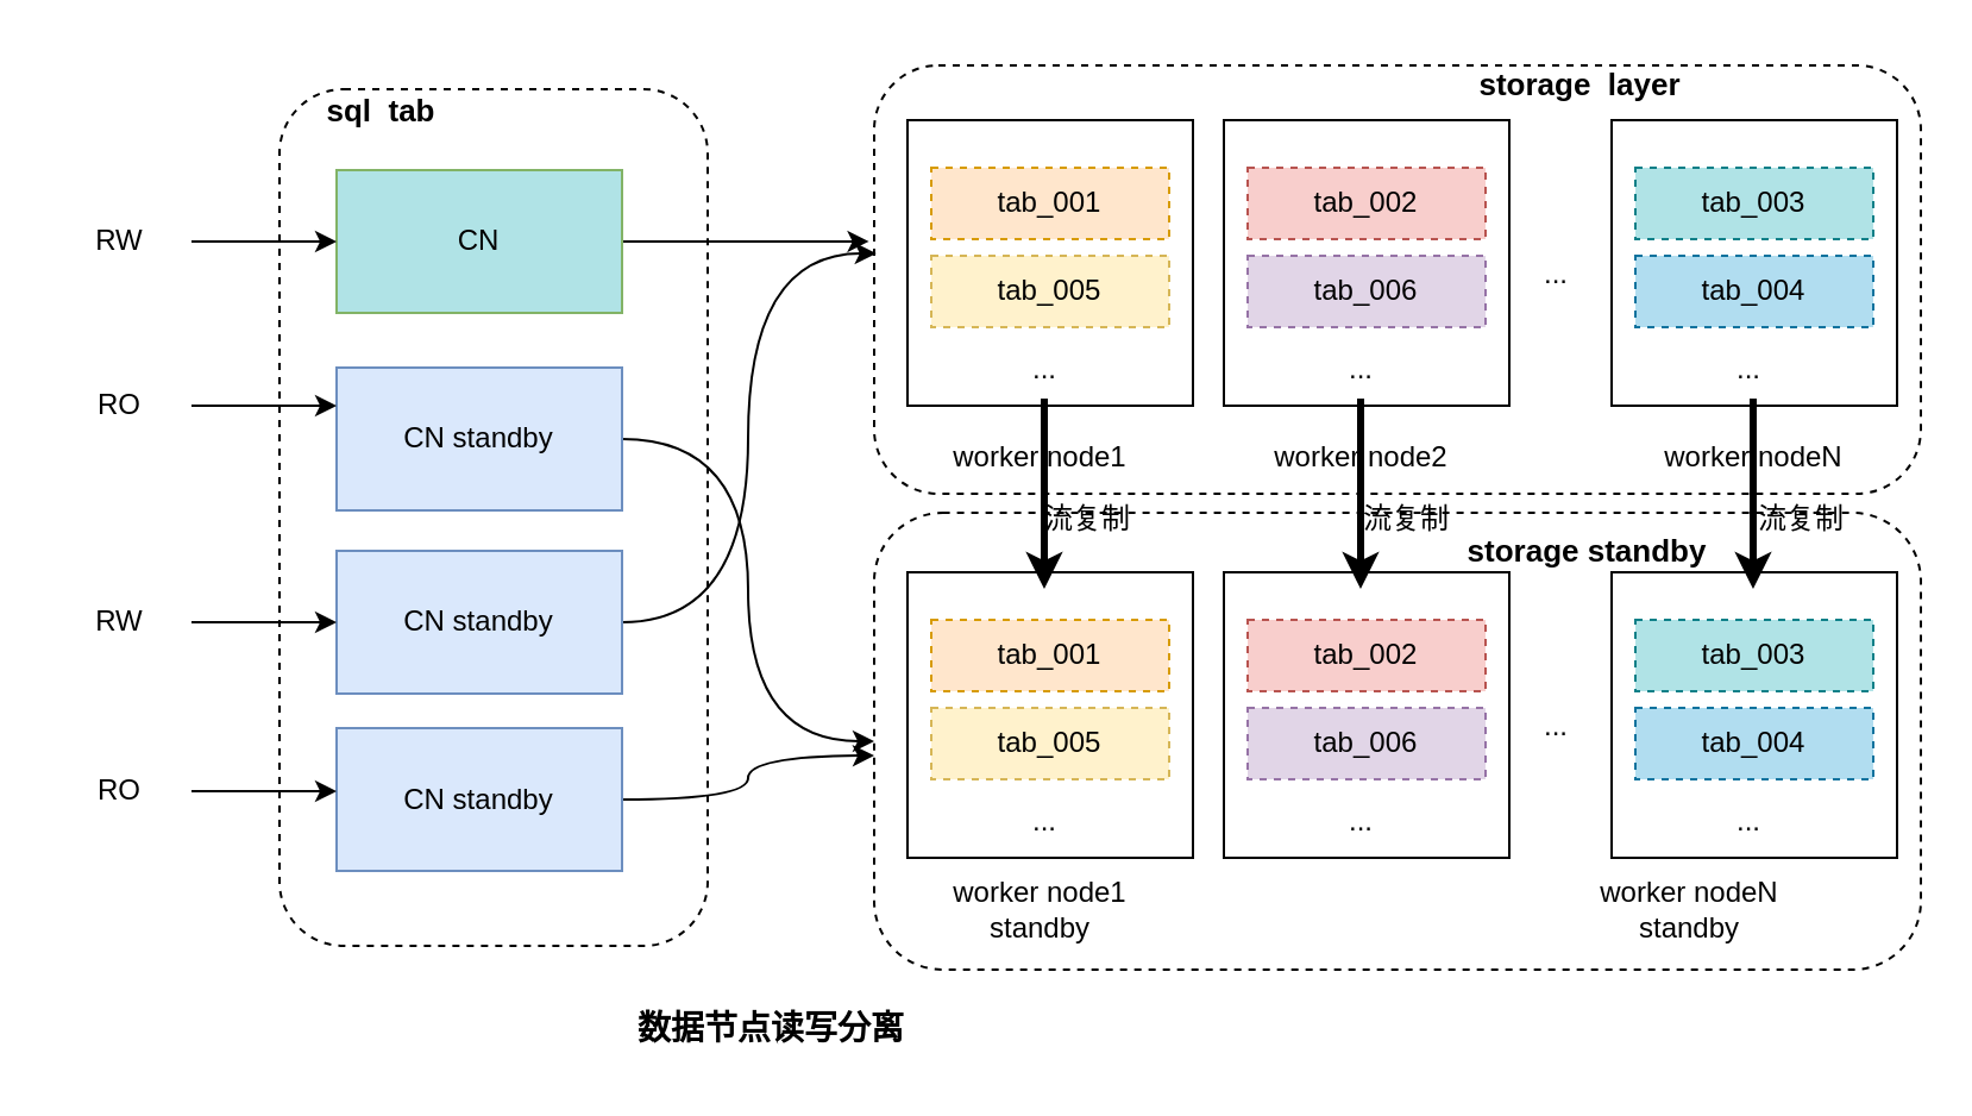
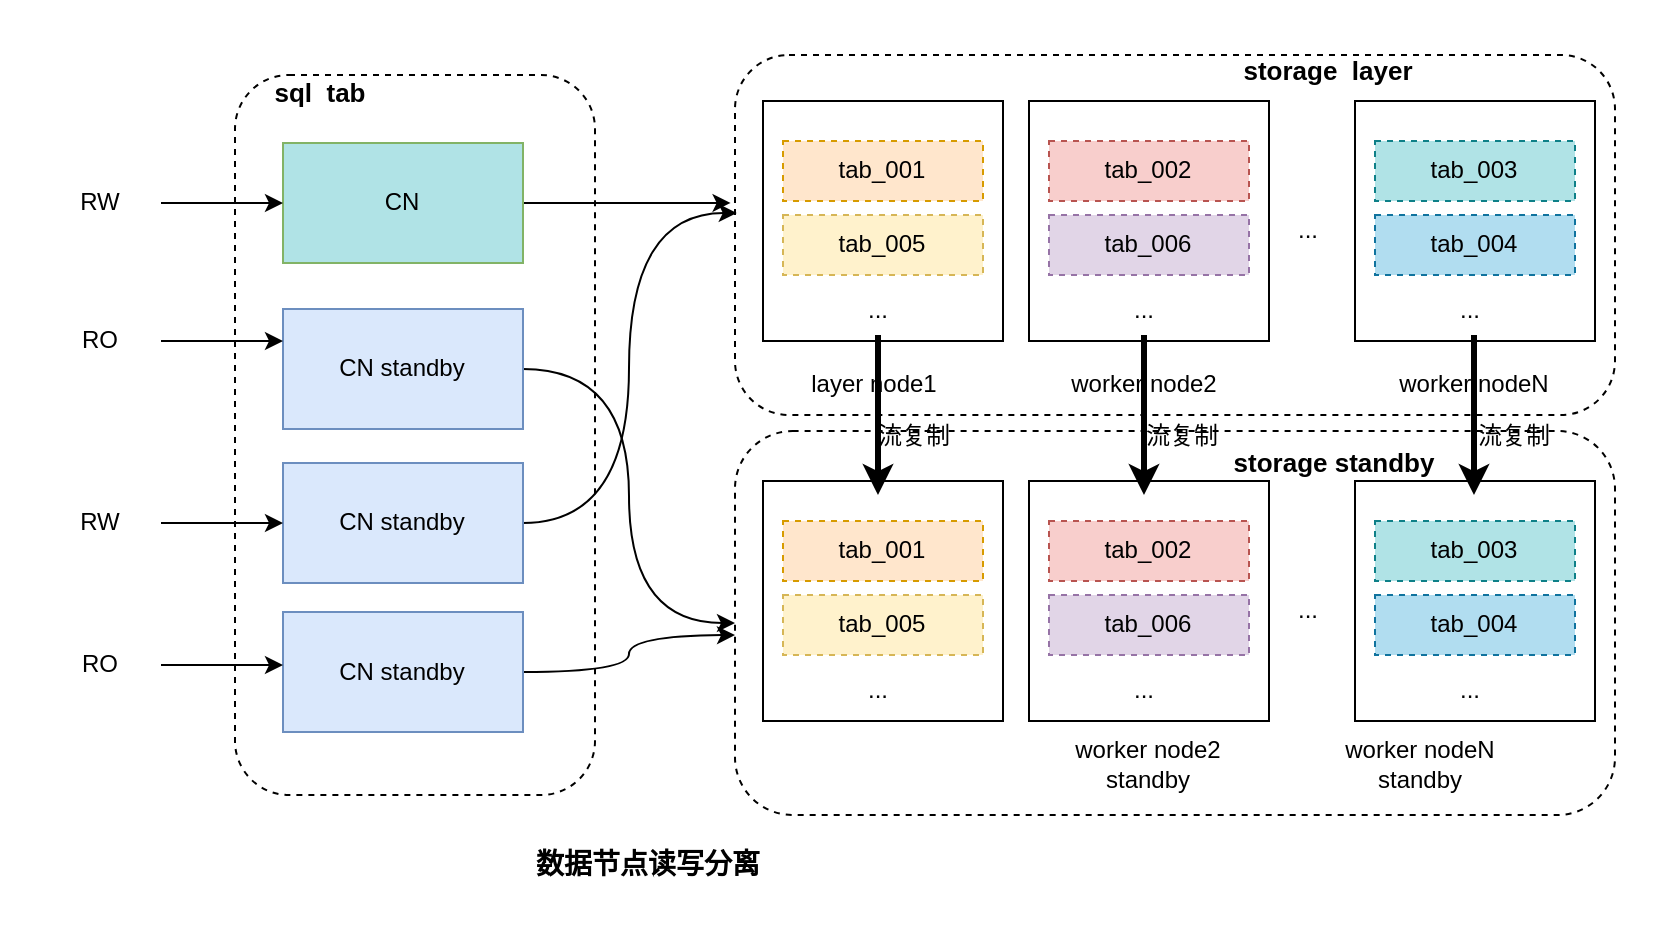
  <mxCell id="0" />
  <mxCell id="1" parent="0" />
  <mxCell id="2" value="" style="rounded=1;whiteSpace=wrap;html=1;dashed=1;" vertex="1" parent="1"><mxGeometry x="367" y="27" width="440" height="180" as="geometry" /></mxCell>
  <mxCell id="3" value="" style="rounded=1;whiteSpace=wrap;html=1;dashed=1;" vertex="1" parent="1"><mxGeometry x="367" y="215" width="440" height="192" as="geometry" /></mxCell>
  <mxCell id="4" value="" style="rounded=1;whiteSpace=wrap;html=1;dashed=1;" vertex="1" parent="1"><mxGeometry x="117" y="37" width="180" height="360" as="geometry" /></mxCell>
  <mxCell id="5" style="edgeStyle=orthogonalEdgeStyle;rounded=0;orthogonalLoop=1;jettySize=auto;html=1;exitX=1;exitY=0.5;exitDx=0;exitDy=0;entryX=-0.005;entryY=0.411;entryDx=0;entryDy=0;entryPerimeter=0;fontSize=13;fillColor=#d5e8d4;strokeColor=#000000;" edge="1" parent="1" source="6" target="2"><mxGeometry relative="1" as="geometry" /></mxCell>
  <mxCell id="6" value="CN" style="rounded=0;whiteSpace=wrap;html=1;fillColor=#b0e3e6;strokeColor=#82b366;" vertex="1" parent="1"><mxGeometry x="141" y="71" width="120" height="60" as="geometry" /></mxCell>
  <mxCell id="7" style="edgeStyle=orthogonalEdgeStyle;curved=1;rounded=0;orthogonalLoop=1;jettySize=auto;html=1;exitX=1;exitY=0.5;exitDx=0;exitDy=0;entryX=0;entryY=0.5;entryDx=0;entryDy=0;fontSize=13;" edge="1" parent="1" source="8" target="3"><mxGeometry relative="1" as="geometry" /></mxCell>
  <mxCell id="8" value="CN standby" style="rounded=0;whiteSpace=wrap;html=1;fillColor=#dae8fc;strokeColor=#6c8ebf;" vertex="1" parent="1"><mxGeometry x="141" y="154" width="120" height="60" as="geometry" /></mxCell>
  <mxCell id="9" value="" style="endArrow=classic;html=1;rounded=0;exitX=1;exitY=0.5;exitDx=0;exitDy=0;entryX=0;entryY=0.5;entryDx=0;entryDy=0;" edge="1" parent="1" source="10" target="6"><mxGeometry width="50" height="50" relative="1" as="geometry"><mxPoint x="-3" y="115" as="sourcePoint" /><mxPoint x="67" y="107" as="targetPoint" /></mxGeometry></mxCell>
  <mxCell id="10" value="RW" style="text;html=1;strokeColor=none;fillColor=none;align=center;verticalAlign=middle;whiteSpace=wrap;rounded=0;dashed=1;" vertex="1" parent="1"><mxGeometry x="20" y="86" width="60" height="30" as="geometry" /></mxCell>
  <mxCell id="11" value="" style="rounded=0;whiteSpace=wrap;html=1;" vertex="1" parent="1"><mxGeometry x="381" y="50" width="120" height="120" as="geometry" /></mxCell>
  <mxCell id="12" value="tab_001" style="rounded=0;whiteSpace=wrap;html=1;dashed=1;fillColor=#ffe6cc;strokeColor=#d79b00;" vertex="1" parent="1"><mxGeometry x="391" y="70" width="100" height="30" as="geometry" /></mxCell>
  <mxCell id="13" value="tab_005" style="rounded=0;whiteSpace=wrap;html=1;dashed=1;fillColor=#fff2cc;strokeColor=#d6b656;" vertex="1" parent="1"><mxGeometry x="391" y="107" width="100" height="30" as="geometry" /></mxCell>
  <mxCell id="14" value="..." style="text;html=1;strokeColor=none;fillColor=none;align=center;verticalAlign=middle;whiteSpace=wrap;rounded=0;dashed=1;" vertex="1" parent="1"><mxGeometry x="409" y="140" width="60" height="30" as="geometry" /></mxCell>
  <mxCell id="15" value="" style="rounded=0;whiteSpace=wrap;html=1;" vertex="1" parent="1"><mxGeometry x="514" y="50" width="120" height="120" as="geometry" /></mxCell>
  <mxCell id="16" value="tab_002" style="rounded=0;whiteSpace=wrap;html=1;dashed=1;fillColor=#f8cecc;strokeColor=#b85450;" vertex="1" parent="1"><mxGeometry x="524" y="70" width="100" height="30" as="geometry" /></mxCell>
  <mxCell id="17" value="tab_006" style="rounded=0;whiteSpace=wrap;html=1;dashed=1;fillColor=#e1d5e7;strokeColor=#9673a6;" vertex="1" parent="1"><mxGeometry x="524" y="107" width="100" height="30" as="geometry" /></mxCell>
  <mxCell id="18" value="..." style="text;html=1;strokeColor=none;fillColor=none;align=center;verticalAlign=middle;whiteSpace=wrap;rounded=0;dashed=1;" vertex="1" parent="1"><mxGeometry x="542" y="140" width="60" height="30" as="geometry" /></mxCell>
  <mxCell id="19" value="" style="rounded=0;whiteSpace=wrap;html=1;" vertex="1" parent="1"><mxGeometry x="677" y="50" width="120" height="120" as="geometry" /></mxCell>
  <mxCell id="20" value="tab_003" style="rounded=0;whiteSpace=wrap;html=1;dashed=1;fillColor=#b0e3e6;strokeColor=#0e8088;" vertex="1" parent="1"><mxGeometry x="687" y="70" width="100" height="30" as="geometry" /></mxCell>
  <mxCell id="21" value="tab_004" style="rounded=0;whiteSpace=wrap;html=1;dashed=1;fillColor=#b1ddf0;strokeColor=#10739e;" vertex="1" parent="1"><mxGeometry x="687" y="107" width="100" height="30" as="geometry" /></mxCell>
  <mxCell id="22" value="..." style="text;html=1;strokeColor=none;fillColor=none;align=center;verticalAlign=middle;whiteSpace=wrap;rounded=0;dashed=1;" vertex="1" parent="1"><mxGeometry x="705" y="140" width="60" height="30" as="geometry" /></mxCell>
  <mxCell id="23" value="..." style="text;html=1;strokeColor=none;fillColor=none;align=center;verticalAlign=middle;whiteSpace=wrap;rounded=0;dashed=1;" vertex="1" parent="1"><mxGeometry x="624" y="100" width="60" height="30" as="geometry" /></mxCell>
- <mxCell id="24" value="worker node1" style="text;html=1;strokeColor=none;fillColor=none;align=center;verticalAlign=middle;whiteSpace=wrap;rounded=0;dashed=1;" vertex="1" parent="1"><mxGeometry x="387" y="177" width="100" height="30" as="geometry" /></mxCell>
+ <mxCell id="24" value="layer node1" style="text;html=1;strokeColor=none;fillColor=none;align=center;verticalAlign=middle;whiteSpace=wrap;rounded=0;dashed=1;" vertex="1" parent="1"><mxGeometry x="387" y="177" width="100" height="30" as="geometry" /></mxCell>
  <mxCell id="25" value="worker node2" style="text;html=1;strokeColor=none;fillColor=none;align=center;verticalAlign=middle;whiteSpace=wrap;rounded=0;dashed=1;" vertex="1" parent="1"><mxGeometry x="527" y="177" width="90" height="30" as="geometry" /></mxCell>
  <mxCell id="26" value="worker nodeN" style="text;html=1;strokeColor=none;fillColor=none;align=center;verticalAlign=middle;whiteSpace=wrap;rounded=0;dashed=1;" vertex="1" parent="1"><mxGeometry x="687" y="177" width="100" height="30" as="geometry" /></mxCell>
  <mxCell id="27" value="" style="rounded=0;whiteSpace=wrap;html=1;" vertex="1" parent="1"><mxGeometry x="381" y="240" width="120" height="120" as="geometry" /></mxCell>
  <mxCell id="28" value="tab_001" style="rounded=0;whiteSpace=wrap;html=1;dashed=1;fillColor=#ffe6cc;strokeColor=#d79b00;" vertex="1" parent="1"><mxGeometry x="391" y="260" width="100" height="30" as="geometry" /></mxCell>
  <mxCell id="29" value="tab_005" style="rounded=0;whiteSpace=wrap;html=1;dashed=1;fillColor=#fff2cc;strokeColor=#d6b656;" vertex="1" parent="1"><mxGeometry x="391" y="297" width="100" height="30" as="geometry" /></mxCell>
  <mxCell id="30" value="..." style="text;html=1;strokeColor=none;fillColor=none;align=center;verticalAlign=middle;whiteSpace=wrap;rounded=0;dashed=1;" vertex="1" parent="1"><mxGeometry x="409" y="330" width="60" height="30" as="geometry" /></mxCell>
  <mxCell id="31" value="" style="rounded=0;whiteSpace=wrap;html=1;" vertex="1" parent="1"><mxGeometry x="514" y="240" width="120" height="120" as="geometry" /></mxCell>
  <mxCell id="32" value="tab_002" style="rounded=0;whiteSpace=wrap;html=1;dashed=1;fillColor=#f8cecc;strokeColor=#b85450;" vertex="1" parent="1"><mxGeometry x="524" y="260" width="100" height="30" as="geometry" /></mxCell>
  <mxCell id="33" value="tab_006" style="rounded=0;whiteSpace=wrap;html=1;dashed=1;fillColor=#e1d5e7;strokeColor=#9673a6;" vertex="1" parent="1"><mxGeometry x="524" y="297" width="100" height="30" as="geometry" /></mxCell>
  <mxCell id="34" value="..." style="text;html=1;strokeColor=none;fillColor=none;align=center;verticalAlign=middle;whiteSpace=wrap;rounded=0;dashed=1;" vertex="1" parent="1"><mxGeometry x="542" y="330" width="60" height="30" as="geometry" /></mxCell>
  <mxCell id="35" value="" style="rounded=0;whiteSpace=wrap;html=1;" vertex="1" parent="1"><mxGeometry x="677" y="240" width="120" height="120" as="geometry" /></mxCell>
  <mxCell id="36" value="tab_003" style="rounded=0;whiteSpace=wrap;html=1;dashed=1;fillColor=#b0e3e6;strokeColor=#0e8088;" vertex="1" parent="1"><mxGeometry x="687" y="260" width="100" height="30" as="geometry" /></mxCell>
  <mxCell id="37" value="tab_004" style="rounded=0;whiteSpace=wrap;html=1;dashed=1;fillColor=#b1ddf0;strokeColor=#10739e;" vertex="1" parent="1"><mxGeometry x="687" y="297" width="100" height="30" as="geometry" /></mxCell>
  <mxCell id="38" value="..." style="text;html=1;strokeColor=none;fillColor=none;align=center;verticalAlign=middle;whiteSpace=wrap;rounded=0;dashed=1;" vertex="1" parent="1"><mxGeometry x="705" y="330" width="60" height="30" as="geometry" /></mxCell>
  <mxCell id="39" value="..." style="text;html=1;strokeColor=none;fillColor=none;align=center;verticalAlign=middle;whiteSpace=wrap;rounded=0;dashed=1;" vertex="1" parent="1"><mxGeometry x="624" y="290" width="60" height="30" as="geometry" /></mxCell>
- <mxCell id="40" value="worker node1 standby" style="text;html=1;strokeColor=none;fillColor=none;align=center;verticalAlign=middle;whiteSpace=wrap;rounded=0;dashed=1;" vertex="1" parent="1"><mxGeometry x="377" y="367" width="120" height="30" as="geometry" /></mxCell>
  <mxCell id="41" value="" style="endArrow=classic;html=1;rounded=0;strokeWidth=3;" edge="1" parent="1"><mxGeometry width="50" height="50" relative="1" as="geometry"><mxPoint x="438.5" y="167" as="sourcePoint" /><mxPoint x="438.5" y="247" as="targetPoint" /></mxGeometry></mxCell>
  <mxCell id="42" value="" style="endArrow=classic;html=1;rounded=0;strokeWidth=3;" edge="1" parent="1"><mxGeometry width="50" height="50" relative="1" as="geometry"><mxPoint x="571.5" y="167" as="sourcePoint" /><mxPoint x="571.5" y="247" as="targetPoint" /></mxGeometry></mxCell>
  <mxCell id="43" value="" style="endArrow=classic;html=1;rounded=0;strokeWidth=3;" edge="1" parent="1"><mxGeometry width="50" height="50" relative="1" as="geometry"><mxPoint x="736.5" y="167" as="sourcePoint" /><mxPoint x="736.5" y="247" as="targetPoint" /></mxGeometry></mxCell>
  <mxCell id="44" value="流复制" style="text;html=1;strokeColor=none;fillColor=none;align=center;verticalAlign=middle;whiteSpace=wrap;rounded=0;dashed=1;" vertex="1" parent="1"><mxGeometry x="427" y="203" width="60" height="30" as="geometry" /></mxCell>
  <mxCell id="45" value="流复制" style="text;html=1;strokeColor=none;fillColor=none;align=center;verticalAlign=middle;whiteSpace=wrap;rounded=0;dashed=1;" vertex="1" parent="1"><mxGeometry x="561" y="203" width="60" height="30" as="geometry" /></mxCell>
  <mxCell id="46" value="流复制" style="text;html=1;strokeColor=none;fillColor=none;align=center;verticalAlign=middle;whiteSpace=wrap;rounded=0;dashed=1;" vertex="1" parent="1"><mxGeometry x="727" y="203" width="60" height="30" as="geometry" /></mxCell>
  <mxCell id="47" value="sql&amp;nbsp; tab" style="text;html=1;strokeColor=none;fillColor=none;align=center;verticalAlign=middle;whiteSpace=wrap;rounded=0;dashed=1;fontStyle=1;fontSize=13;" vertex="1" parent="1"><mxGeometry x="130" y="31" width="60" height="30" as="geometry" /></mxCell>
  <mxCell id="48" value="storage&amp;nbsp; layer" style="text;html=1;strokeColor=none;fillColor=none;align=center;verticalAlign=middle;whiteSpace=wrap;rounded=0;dashed=1;fontStyle=1;fontSize=13;" vertex="1" parent="1"><mxGeometry x="611" y="20" width="106" height="30" as="geometry" /></mxCell>
+ <mxCell id="49" value="worker node2 standby" style="text;html=1;strokeColor=none;fillColor=none;align=center;verticalAlign=middle;whiteSpace=wrap;rounded=0;dashed=1;" vertex="1" parent="1"><mxGeometry x="514" y="367" width="120" height="30" as="geometry" /></mxCell>
  <mxCell id="50" value="worker nodeN standby" style="text;html=1;strokeColor=none;fillColor=none;align=center;verticalAlign=middle;whiteSpace=wrap;rounded=0;dashed=1;" vertex="1" parent="1"><mxGeometry x="650" y="367" width="120" height="30" as="geometry" /></mxCell>
  <mxCell id="51" value="&lt;font style=&quot;font-size: 14px&quot;&gt;&lt;b&gt;数据节点读写分离&lt;/b&gt;&lt;/font&gt;" style="text;html=1;strokeColor=none;fillColor=none;align=center;verticalAlign=middle;whiteSpace=wrap;rounded=0;dashed=1;strokeWidth=5;" vertex="1" parent="1"><mxGeometry x="244" y="417" width="160" height="30" as="geometry" /></mxCell>
  <mxCell id="52" style="edgeStyle=orthogonalEdgeStyle;curved=1;rounded=0;orthogonalLoop=1;jettySize=auto;html=1;exitX=1;exitY=0.5;exitDx=0;exitDy=0;entryX=0.002;entryY=0.439;entryDx=0;entryDy=0;entryPerimeter=0;fontSize=13;strokeColor=#000000;" edge="1" parent="1" source="53" target="2"><mxGeometry relative="1" as="geometry" /></mxCell>
  <mxCell id="53" value="CN standby" style="rounded=0;whiteSpace=wrap;html=1;fillColor=#dae8fc;strokeColor=#6c8ebf;" vertex="1" parent="1"><mxGeometry x="141" y="231" width="120" height="60" as="geometry" /></mxCell>
  <mxCell id="54" style="edgeStyle=orthogonalEdgeStyle;curved=1;rounded=0;orthogonalLoop=1;jettySize=auto;html=1;exitX=1;exitY=0.5;exitDx=0;exitDy=0;fontSize=13;" edge="1" parent="1" source="55"><mxGeometry relative="1" as="geometry"><mxPoint x="367" y="317" as="targetPoint" /></mxGeometry></mxCell>
  <mxCell id="55" value="CN standby" style="rounded=0;whiteSpace=wrap;html=1;fillColor=#dae8fc;strokeColor=#6c8ebf;" vertex="1" parent="1"><mxGeometry x="141" y="305.5" width="120" height="60" as="geometry" /></mxCell>
  <mxCell id="56" value="" style="endArrow=classic;html=1;rounded=0;exitX=1;exitY=0.5;exitDx=0;exitDy=0;entryX=0;entryY=0.5;entryDx=0;entryDy=0;" edge="1" parent="1" source="57"><mxGeometry width="50" height="50" relative="1" as="geometry"><mxPoint x="-3" y="198" as="sourcePoint" /><mxPoint x="141" y="170" as="targetPoint" /></mxGeometry></mxCell>
  <mxCell id="57" value="RO" style="text;html=1;strokeColor=none;fillColor=none;align=center;verticalAlign=middle;whiteSpace=wrap;rounded=0;dashed=1;" vertex="1" parent="1"><mxGeometry x="20" y="155" width="60" height="30" as="geometry" /></mxCell>
  <mxCell id="58" value="" style="endArrow=classic;html=1;rounded=0;exitX=1;exitY=0.5;exitDx=0;exitDy=0;entryX=0;entryY=0.5;entryDx=0;entryDy=0;" edge="1" parent="1" source="59"><mxGeometry width="50" height="50" relative="1" as="geometry"><mxPoint x="-3" y="289" as="sourcePoint" /><mxPoint x="141" y="261" as="targetPoint" /></mxGeometry></mxCell>
  <mxCell id="59" value="RW" style="text;html=1;strokeColor=none;fillColor=none;align=center;verticalAlign=middle;whiteSpace=wrap;rounded=0;dashed=1;" vertex="1" parent="1"><mxGeometry x="20" y="246" width="60" height="30" as="geometry" /></mxCell>
  <mxCell id="60" value="" style="endArrow=classic;html=1;rounded=0;exitX=1;exitY=0.5;exitDx=0;exitDy=0;entryX=0;entryY=0.5;entryDx=0;entryDy=0;" edge="1" parent="1" source="61"><mxGeometry width="50" height="50" relative="1" as="geometry"><mxPoint x="-3" y="360" as="sourcePoint" /><mxPoint x="141" y="332" as="targetPoint" /></mxGeometry></mxCell>
  <mxCell id="61" value="RO" style="text;html=1;strokeColor=none;fillColor=none;align=center;verticalAlign=middle;whiteSpace=wrap;rounded=0;dashed=1;" vertex="1" parent="1"><mxGeometry x="20" y="317" width="60" height="30" as="geometry" /></mxCell>
  <mxCell id="62" value="storage standby" style="text;html=1;strokeColor=none;fillColor=none;align=center;verticalAlign=middle;whiteSpace=wrap;rounded=0;dashed=1;fontStyle=1;fontSize=13;" vertex="1" parent="1"><mxGeometry x="607" y="216" width="120" height="30" as="geometry" /></mxCell>
